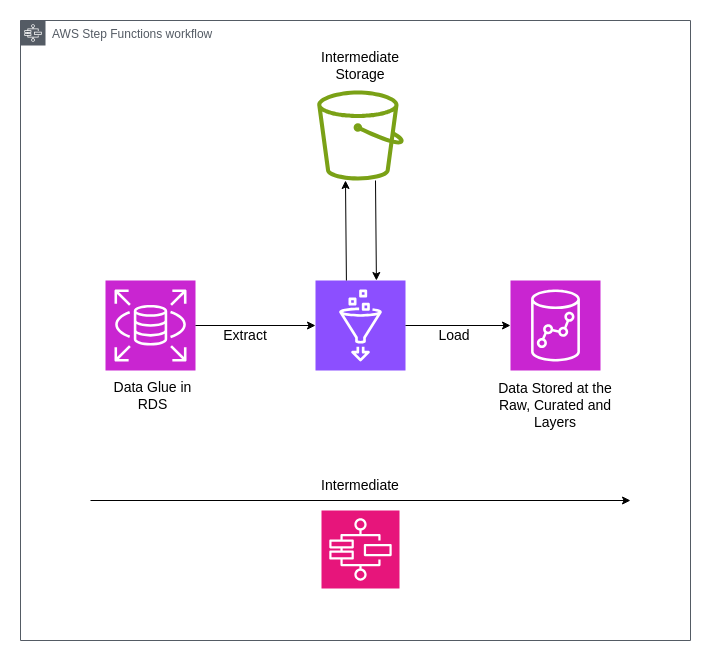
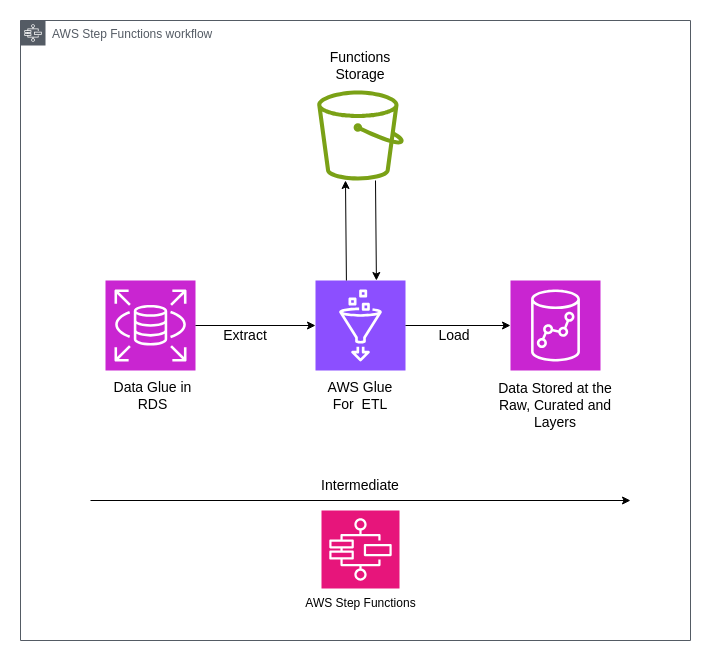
  <mxCell id="0" />
  <mxCell id="1" parent="0" />
  <mxCell id="2" value="AWS Step Functions workflow" style="sketch=0;outlineConnect=0;gradientColor=none;html=1;whiteSpace=wrap;fontSize=12;fontStyle=0;shape=mxgraph.aws4.group;grIcon=mxgraph.aws4.group_aws_step_functions_workflow;strokeColor=#545B64;fillColor=none;verticalAlign=top;align=left;spacingLeft=30;fontColor=#545B64;dashed=0;" vertex="1" parent="1"><mxGeometry x="20" y="20" width="670" height="620" as="geometry" /></mxCell>
  <mxCell id="3" value="" style="sketch=0;points=[[0,0,0],[0.25,0,0],[0.5,0,0],[0.75,0,0],[1,0,0],[0,1,0],[0.25,1,0],[0.5,1,0],[0.75,1,0],[1,1,0],[0,0.25,0],[0,0.5,0],[0,0.75,0],[1,0.25,0],[1,0.5,0],[1,0.75,0]];outlineConnect=0;fontColor=#232F3E;fillColor=#C925D1;strokeColor=#ffffff;dashed=0;verticalLabelPosition=bottom;verticalAlign=top;align=center;html=1;fontSize=12;fontStyle=0;aspect=fixed;shape=mxgraph.aws4.resourceIcon;resIcon=mxgraph.aws4.rds;" vertex="1" parent="1"><mxGeometry x="105" y="280" width="90" height="90" as="geometry" /></mxCell>
  <mxCell id="4" value="" style="endArrow=classic;html=1;rounded=0;exitX=1;exitY=0.5;exitDx=0;exitDy=0;exitPerimeter=0;entryX=0;entryY=0.5;entryDx=0;entryDy=0;entryPerimeter=0;" edge="1" parent="1" source="3" target="7"><mxGeometry width="50" height="50" relative="1" as="geometry"><mxPoint x="465" y="460" as="sourcePoint" /><mxPoint x="275" y="319" as="targetPoint" /></mxGeometry></mxCell>
  <mxCell id="5" value="&lt;font style=&quot;font-size: 14px;&quot;&gt;Data Glue in RDS&lt;/font&gt;" style="text;html=1;align=center;verticalAlign=middle;whiteSpace=wrap;rounded=0;" vertex="1" parent="1"><mxGeometry x="110" y="380" width="85" height="30" as="geometry" /></mxCell>
  <mxCell id="6" value="&lt;font style=&quot;font-size: 14px;&quot;&gt;Extract&lt;/font&gt;" style="text;html=1;align=center;verticalAlign=middle;whiteSpace=wrap;rounded=0;" vertex="1" parent="1"><mxGeometry x="215" y="320" width="60" height="30" as="geometry" /></mxCell>
  <mxCell id="7" value="" style="sketch=0;points=[[0,0,0],[0.25,0,0],[0.5,0,0],[0.75,0,0],[1,0,0],[0,1,0],[0.25,1,0],[0.5,1,0],[0.75,1,0],[1,1,0],[0,0.25,0],[0,0.5,0],[0,0.75,0],[1,0.25,0],[1,0.5,0],[1,0.75,0]];outlineConnect=0;fontColor=#232F3E;fillColor=#8C4FFF;strokeColor=#ffffff;dashed=0;verticalLabelPosition=bottom;verticalAlign=top;align=center;html=1;fontSize=12;fontStyle=0;aspect=fixed;shape=mxgraph.aws4.resourceIcon;resIcon=mxgraph.aws4.glue;" vertex="1" parent="1"><mxGeometry x="315" y="280" width="90" height="90" as="geometry" /></mxCell>
  <mxCell id="8" value="" style="sketch=0;outlineConnect=0;fontColor=#232F3E;gradientColor=none;fillColor=#7AA116;strokeColor=none;dashed=0;verticalLabelPosition=bottom;verticalAlign=top;align=center;html=1;fontSize=12;fontStyle=0;aspect=fixed;pointerEvents=1;shape=mxgraph.aws4.bucket;" vertex="1" parent="1"><mxGeometry x="316.73" y="90" width="86.54" height="90" as="geometry" /></mxCell>
  <mxCell id="9" value="" style="endArrow=classic;html=1;rounded=0;" edge="1" parent="1"><mxGeometry width="50" height="50" relative="1" as="geometry"><mxPoint x="345.91" y="280" as="sourcePoint" /><mxPoint x="345" y="180" as="targetPoint" /></mxGeometry></mxCell>
  <mxCell id="10" value="" style="endArrow=classic;html=1;rounded=0;" edge="1" parent="1"><mxGeometry width="50" height="50" relative="1" as="geometry"><mxPoint x="375" y="180" as="sourcePoint" /><mxPoint x="375.91" y="280" as="targetPoint" /></mxGeometry></mxCell>
- <mxCell id="11" value="&lt;font style=&quot;font-size: 14px;&quot;&gt;Intermediate Storage&lt;/font&gt;" style="text;html=1;align=center;verticalAlign=middle;whiteSpace=wrap;rounded=0;" vertex="1" parent="1"><mxGeometry x="330" y="50" width="60" height="30" as="geometry" /></mxCell>
+ <mxCell id="11" value="&lt;font style=&quot;font-size: 14px;&quot;&gt;Functions Storage&lt;/font&gt;" style="text;html=1;align=center;verticalAlign=middle;whiteSpace=wrap;rounded=0;" vertex="1" parent="1"><mxGeometry x="330" y="50" width="60" height="30" as="geometry" /></mxCell>
  <mxCell id="12" value="" style="sketch=0;points=[[0,0,0],[0.25,0,0],[0.5,0,0],[0.75,0,0],[1,0,0],[0,1,0],[0.25,1,0],[0.5,1,0],[0.75,1,0],[1,1,0],[0,0.25,0],[0,0.5,0],[0,0.75,0],[1,0.25,0],[1,0.5,0],[1,0.75,0]];outlineConnect=0;fontColor=#232F3E;fillColor=#E7157B;strokeColor=#ffffff;dashed=0;verticalLabelPosition=bottom;verticalAlign=top;align=center;html=1;fontSize=12;fontStyle=0;aspect=fixed;shape=mxgraph.aws4.resourceIcon;resIcon=mxgraph.aws4.step_functions;" vertex="1" parent="1"><mxGeometry x="321" y="510" width="78" height="78" as="geometry" /></mxCell>
  <mxCell id="13" value="" style="endArrow=classic;html=1;rounded=0;" edge="1" parent="1"><mxGeometry width="50" height="50" relative="1" as="geometry"><mxPoint x="90" y="500" as="sourcePoint" /><mxPoint x="630" y="500" as="targetPoint" /></mxGeometry></mxCell>
  <mxCell id="14" value="&lt;font style=&quot;font-size: 14px;&quot;&gt;Intermediate&lt;/font&gt;" style="text;html=1;align=center;verticalAlign=middle;whiteSpace=wrap;rounded=0;" vertex="1" parent="1"><mxGeometry x="305" y="470" width="110" height="30" as="geometry" /></mxCell>
+ <mxCell id="15" value="AWS Step Functions" style="text;html=1;align=center;verticalAlign=middle;whiteSpace=wrap;rounded=0;" vertex="1" parent="1"><mxGeometry x="295.75" y="588" width="128.5" height="30" as="geometry" /></mxCell>
  <mxCell id="16" value="" style="sketch=0;points=[[0,0,0],[0.25,0,0],[0.5,0,0],[0.75,0,0],[1,0,0],[0,1,0],[0.25,1,0],[0.5,1,0],[0.75,1,0],[1,1,0],[0,0.25,0],[0,0.5,0],[0,0.75,0],[1,0.25,0],[1,0.5,0],[1,0.75,0]];outlineConnect=0;fontColor=#232F3E;fillColor=#C925D1;strokeColor=#ffffff;dashed=0;verticalLabelPosition=bottom;verticalAlign=top;align=center;html=1;fontSize=12;fontStyle=0;aspect=fixed;shape=mxgraph.aws4.resourceIcon;resIcon=mxgraph.aws4.redshift;" vertex="1" parent="1"><mxGeometry x="510" y="280" width="90" height="90" as="geometry" /></mxCell>
+ <mxCell id="17" value="&lt;font style=&quot;font-size: 14px;&quot;&gt;AWS Glue For&amp;nbsp; ETL&lt;/font&gt;" style="text;html=1;align=center;verticalAlign=middle;whiteSpace=wrap;rounded=0;" vertex="1" parent="1"><mxGeometry x="325" y="380" width="70" height="30" as="geometry" /></mxCell>
  <mxCell id="18" value="" style="endArrow=classic;html=1;rounded=0;entryX=0;entryY=0.5;entryDx=0;entryDy=0;entryPerimeter=0;" edge="1" parent="1" source="7" target="16"><mxGeometry width="50" height="50" relative="1" as="geometry"><mxPoint x="424.25" y="340" as="sourcePoint" /><mxPoint x="474.25" y="290" as="targetPoint" /></mxGeometry></mxCell>
  <mxCell id="19" value="&lt;font style=&quot;font-size: 14px;&quot;&gt;Load&lt;/font&gt;" style="text;html=1;align=center;verticalAlign=middle;whiteSpace=wrap;rounded=0;" vertex="1" parent="1"><mxGeometry x="424.25" y="320" width="60" height="30" as="geometry" /></mxCell>
  <mxCell id="20" value="&lt;font style=&quot;font-size: 14px;&quot;&gt;Data Stored at the Raw, Curated and Layers&lt;/font&gt;" style="text;html=1;align=center;verticalAlign=middle;whiteSpace=wrap;rounded=0;" vertex="1" parent="1"><mxGeometry x="495" y="390" width="120" height="30" as="geometry" /></mxCell>
